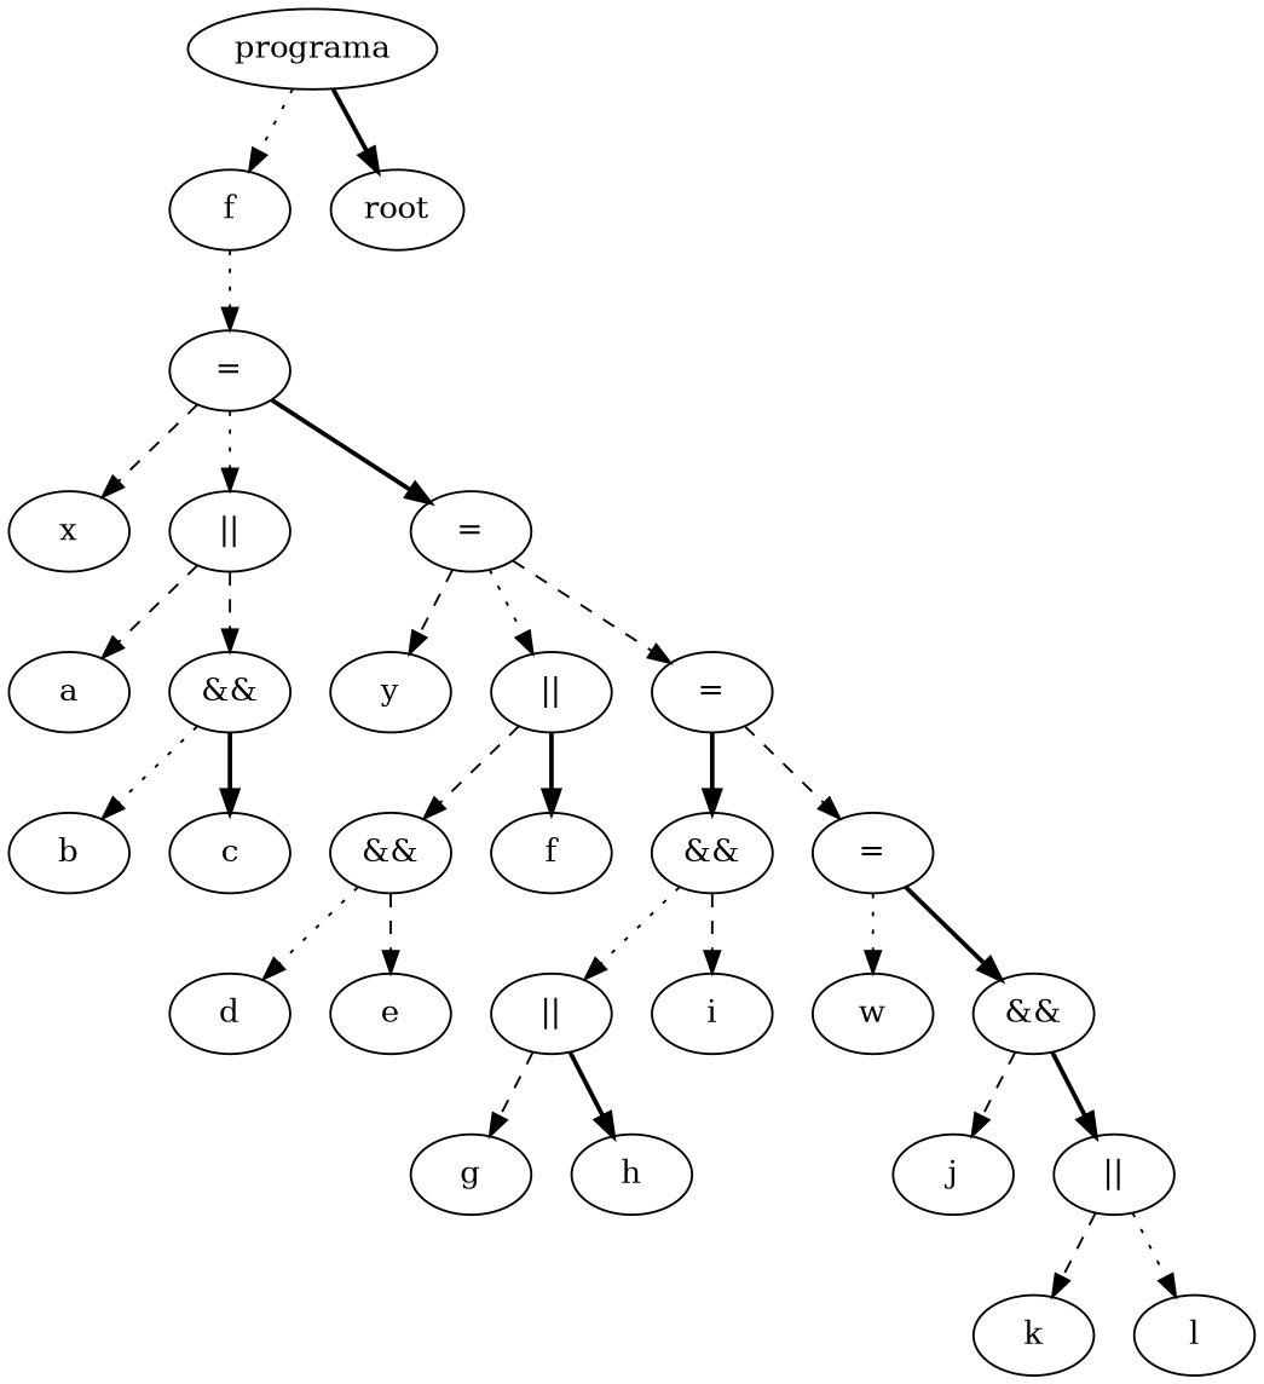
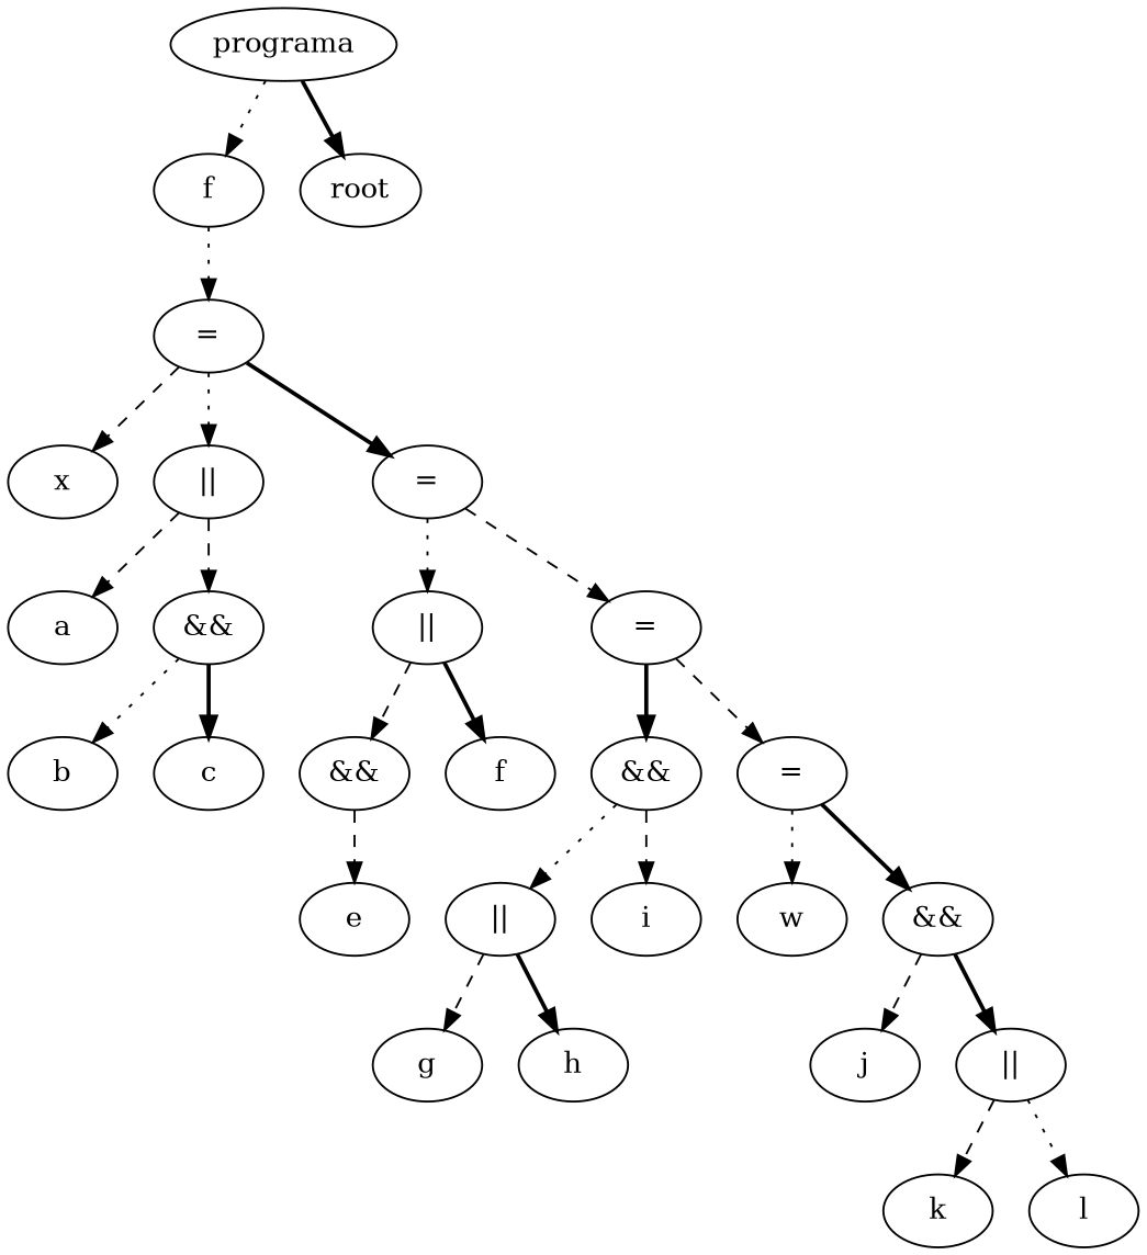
  digraph {
    edge [style=dashed]
    n1 [label=x]
    n2 [label=a]
    n3 [label=b]
    n4 [label=c]
    n5 [label="&&"]
    n6 [label="||"]
    n7 [label="="]
    n8 [label="="]
-   n9 [label=y]
    n10 [label="||"]
    n11 [label="="]
-   n12 [label=d]
    n13 [label=e]
    n14 [label="&&"]
    n15 [label=f]
    n16 [label="&&"]
    n17 [label="="]
    n18 [label=g]
    n19 [label=h]
    n20 [label="||"]
    n21 [label=i]
    n22 [label=w]
    n23 [label="&&"]
    n24 [label=j]
    n25 [label=k]
    n26 [label=l]
    n27 [label="||"]
    n28 [label=f]
    n29 [label=programa]
    n30 [label=root]
    n5 -> n3 [style=dotted]
    n5 -> n4 [style=bold]
    n6 -> n2
    n6 -> n5
    n7 -> n1
    n7 -> n6 [style=dotted]
    n7 -> n8 [style=bold]
-   n8 -> n9
    n8 -> n10 [style=dotted]
    n8 -> n11
    n10 -> n14
    n10 -> n15 [style=bold]
    n11 -> n16 [style=bold]
    n11 -> n17
-   n14 -> n12 [style=dotted]
    n14 -> n13
    n16 -> n20 [style=dotted]
    n16 -> n21
    n17 -> n22 [style=dotted]
    n17 -> n23 [style=bold]
    n20 -> n18
    n20 -> n19 [style=bold]
    n23 -> n24
    n23 -> n27 [style=bold]
    n27 -> n25
    n27 -> n26 [style=dotted]
    n28 -> n7 [style=dotted]
    n29 -> n28 [style=dotted]
    n29 -> n30 [style=bold]
  }
